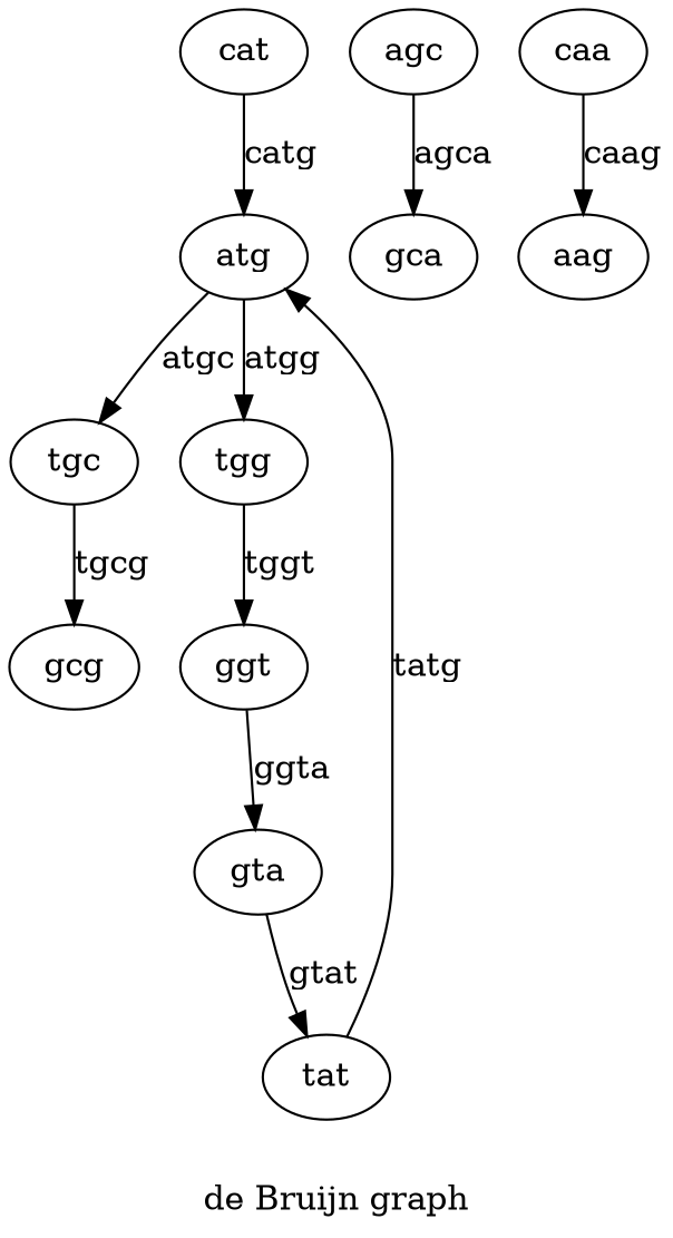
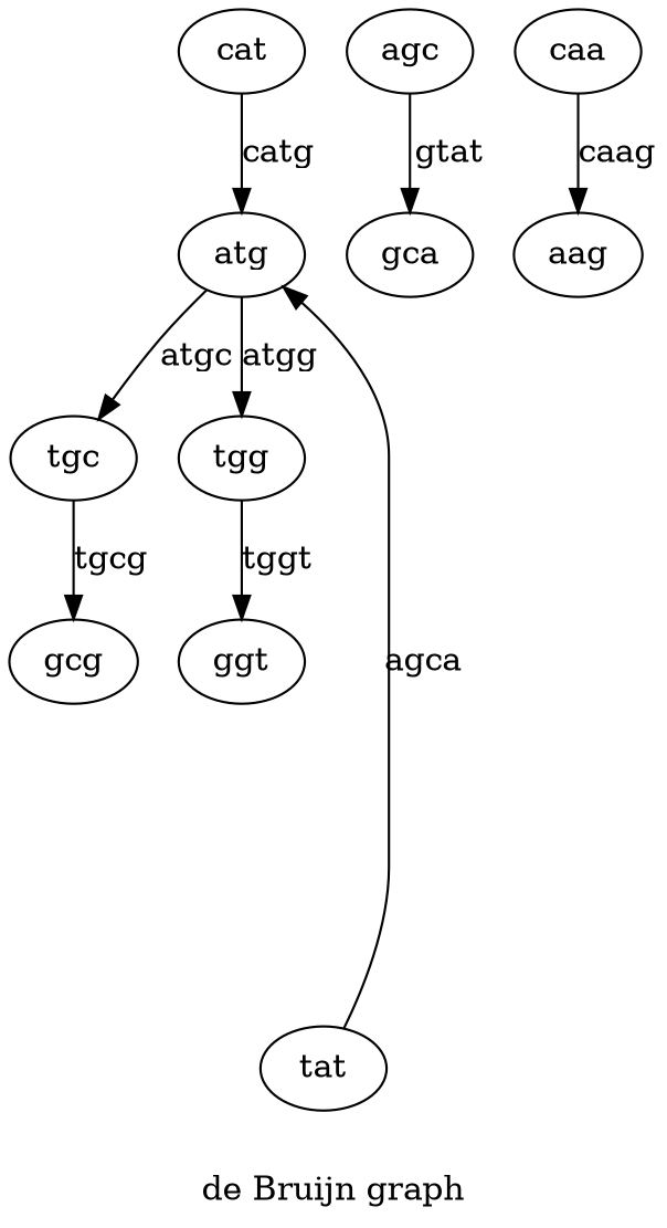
  digraph {
    label="de Bruijn graph"
    cat
    atg
    tgc
    tgg
    gcg
    ggt
-   gta
    tat
    agc
    gca
    caa
    aag
    cat -> atg [label=catg]
    atg -> tgc [label=atgc]
    atg -> tgg [label=atgg]
    tgc -> gcg [label=tgcg]
    tgg -> ggt [label=tggt]
-   ggt -> gta [label=ggta]
-   gta -> tat [label=gtat]
-   tat -> atg [label=tatg]
-   agc -> gca [label=agca]
+   tat -> atg [label=agca]
+   agc -> gca [label=gtat]
    caa -> aag [label=caag]
  }
